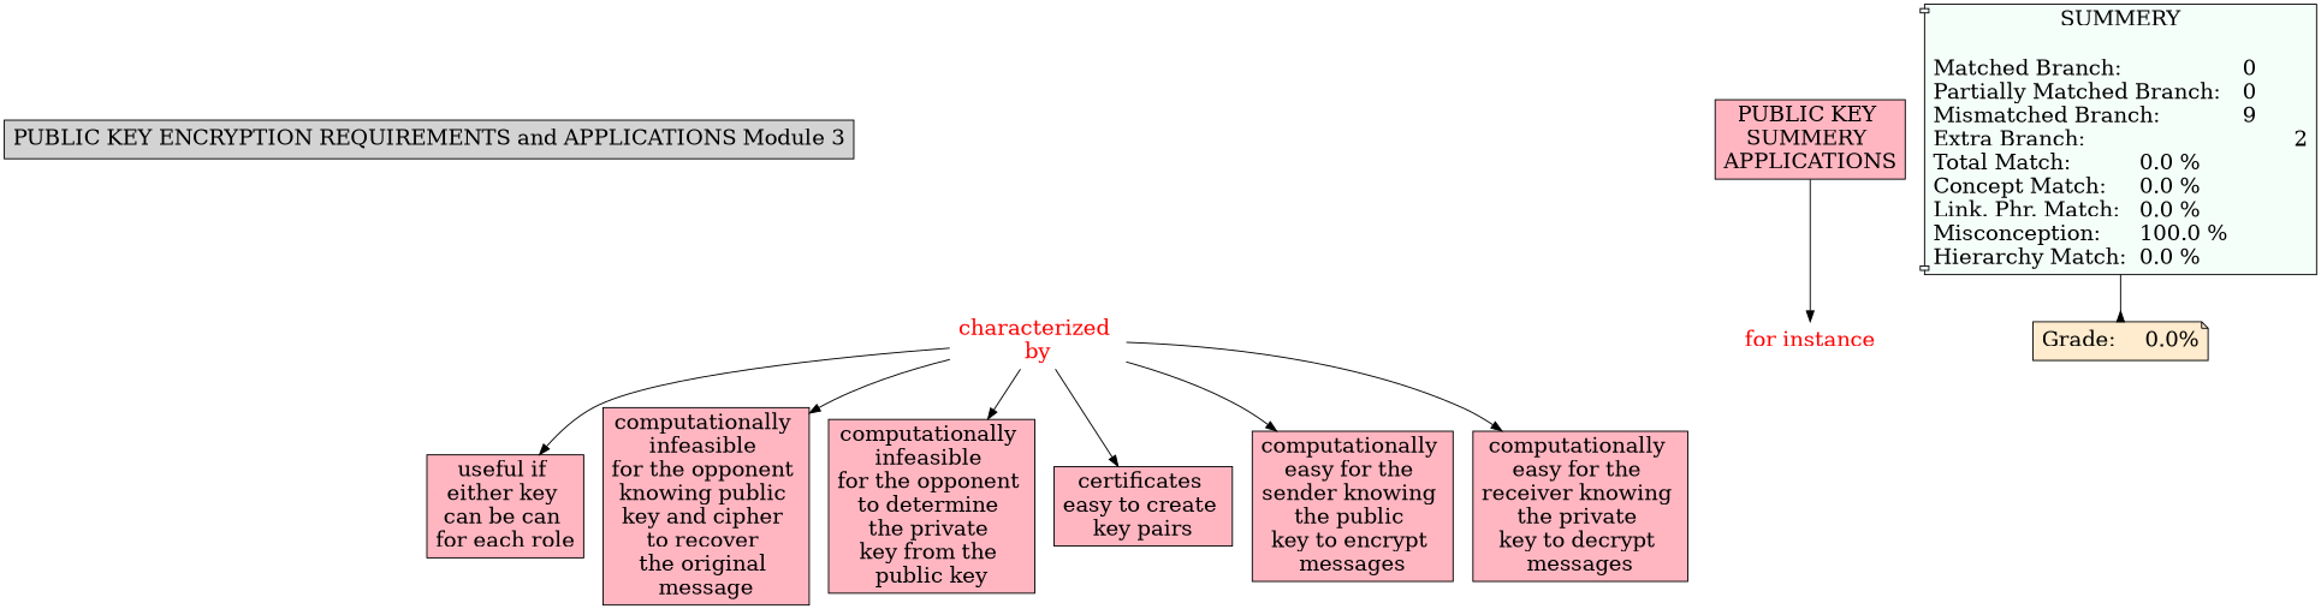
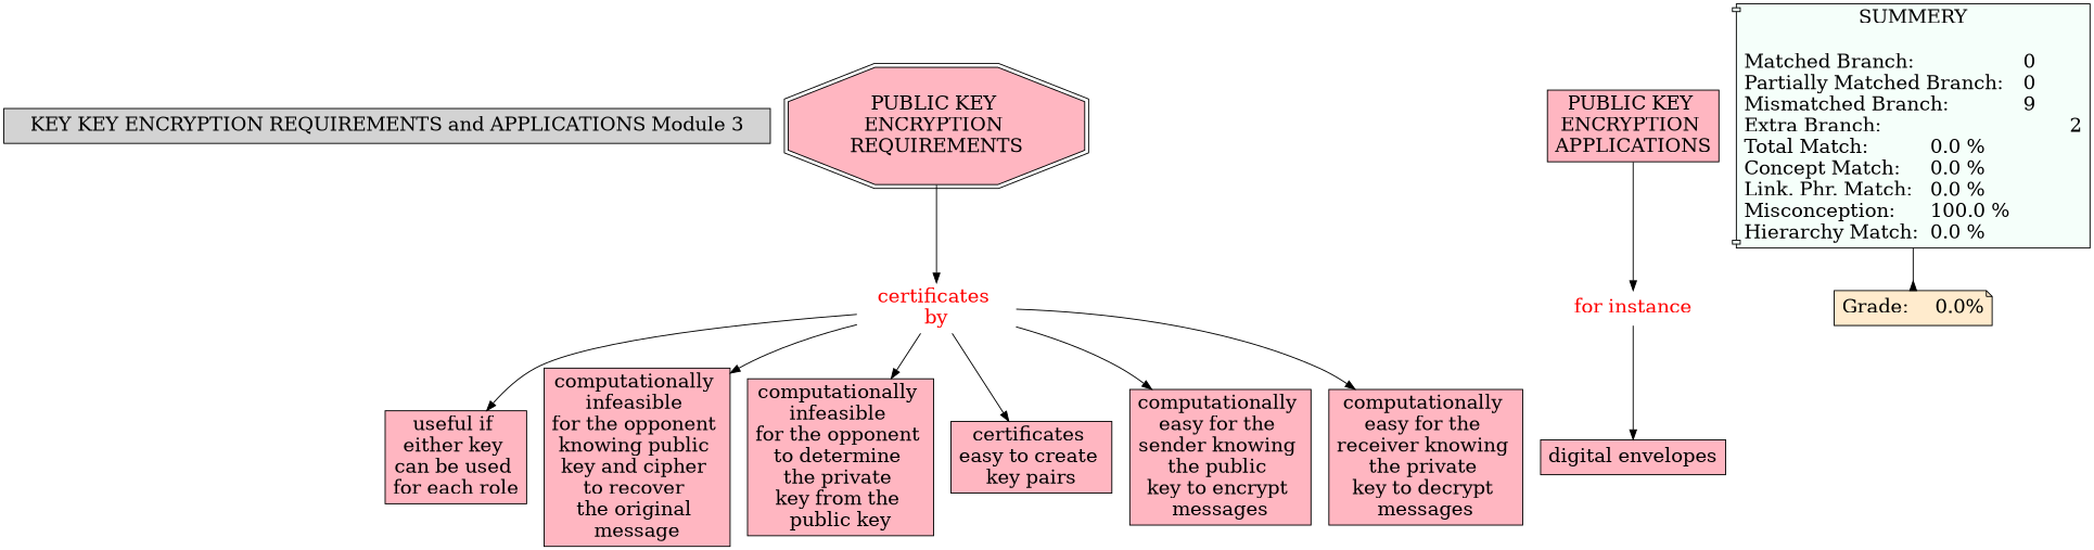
  digraph {
    node [Gsplines=true fontsize=20 shape=rect style=filled fillcolor="#FFB6C1"]
    edge [constraint=true]
-   n1 [label="PUBLIC KEY ENCRYPTION REQUIREMENTS and APPLICATIONS Module 3" fillcolor=""]
-   n3 [fontcolor=red label="characterized \nby" shape=none style="" fillcolor=""]
-   n4 [label="useful if \neither key \ncan be can \nfor each role\n"]
+   n1 [label="KEY KEY ENCRYPTION REQUIREMENTS and APPLICATIONS Module 3" fillcolor=""]
+   n2 [label="PUBLIC KEY \nENCRYPTION \nREQUIREMENTS" shape=doubleoctagon]
+   n3 [fontcolor=red label="certificates \nby" shape=none style="" fillcolor=""]
+   n4 [label="useful if \neither key \ncan be used \nfor each role\n"]
    n5 [label="computationally \ninfeasible \nfor the opponent \nknowing public \nkey and cipher \nto recover \nthe original \nmessage"]
    n6 [label="computationally \ninfeasible \nfor the opponent \nto determine \nthe private \nkey from the \npublic key\n"]
    n7 [label="certificates \neasy to create \nkey pairs"]
    n8 [label="computationally \neasy for the \nsender knowing \nthe public \nkey to encrypt \nmessages"]
    n9 [label="computationally \neasy for the \nreceiver knowing \nthe private \nkey to decrypt \nmessages"]
-   n10 [label="PUBLIC KEY \nSUMMERY \nAPPLICATIONS"]
+   n10 [label="PUBLIC KEY \nENCRYPTION \nAPPLICATIONS"]
    n11 [fontcolor=red label="for instance\n" shape=none style="" fillcolor=""]
+   n12 [label="digital envelopes\n"]
    n13 [fillcolor="#F5FFFA" label="SUMMERY\n\nMatched Branch:			0\lPartially Matched Branch:	0\lMismatched Branch:		9\lExtra Branch:				2\lTotal Match:		0.0 %\lConcept Match:	0.0 %\lLink. Phr. Match:	0.0 %\lMisconception:	100.0 %\lHierarchy Match:	0.0 %\l" shape=component]
    n14 [fillcolor="#FFEBCD" label="Grade:	0.0%" shape=note]
+   n2 -> n3
    n3 -> n4
    n3 -> n5
    n3 -> n6
    n3 -> n7
    n3 -> n8
    n3 -> n9
    n10 -> n11
+   n11 -> n12
    n13 -> n14 [arrowhead=inv color=black]
  }
